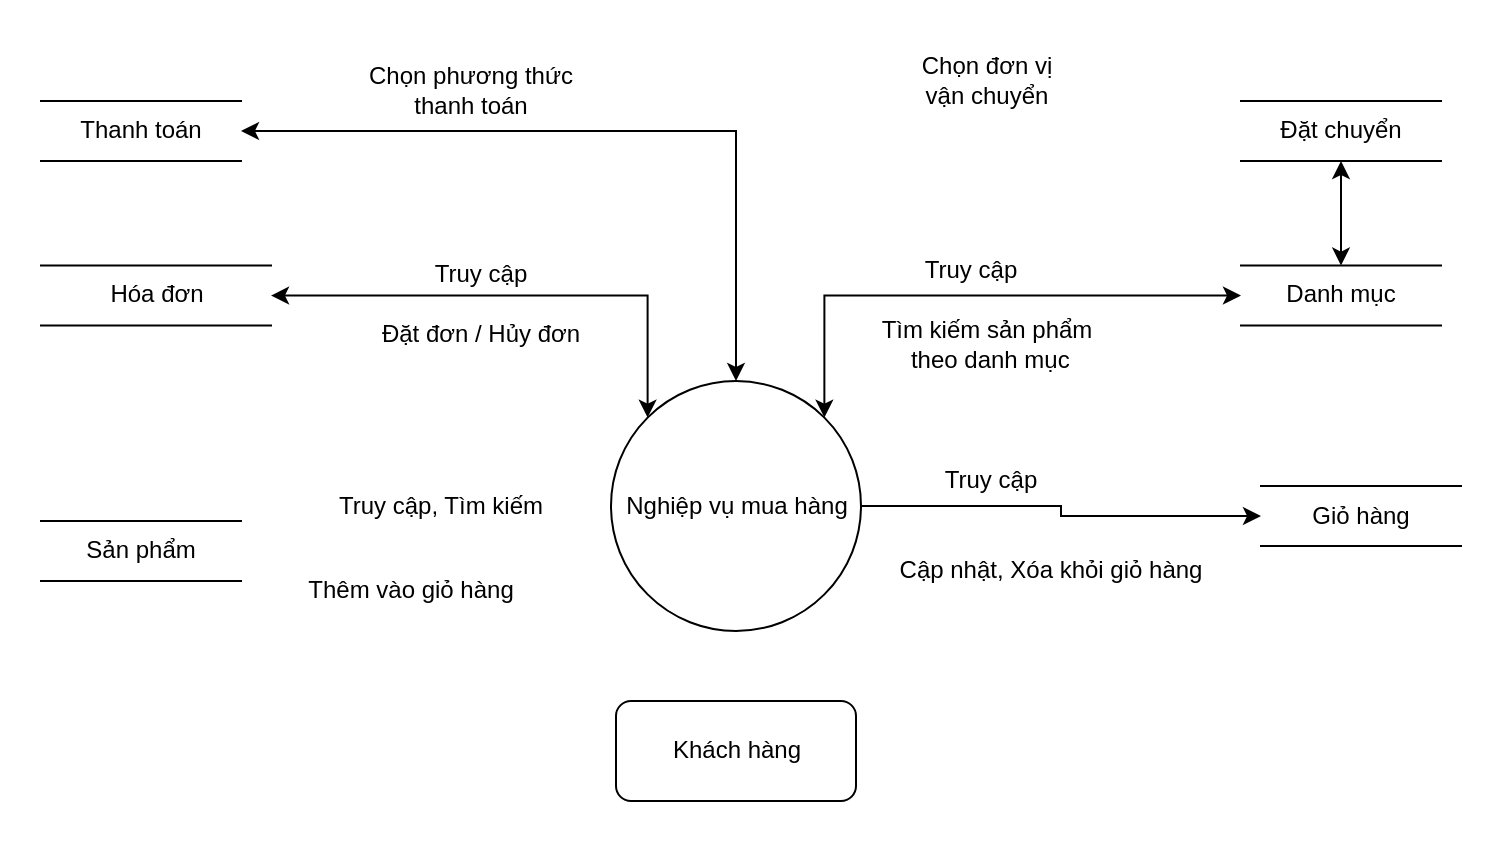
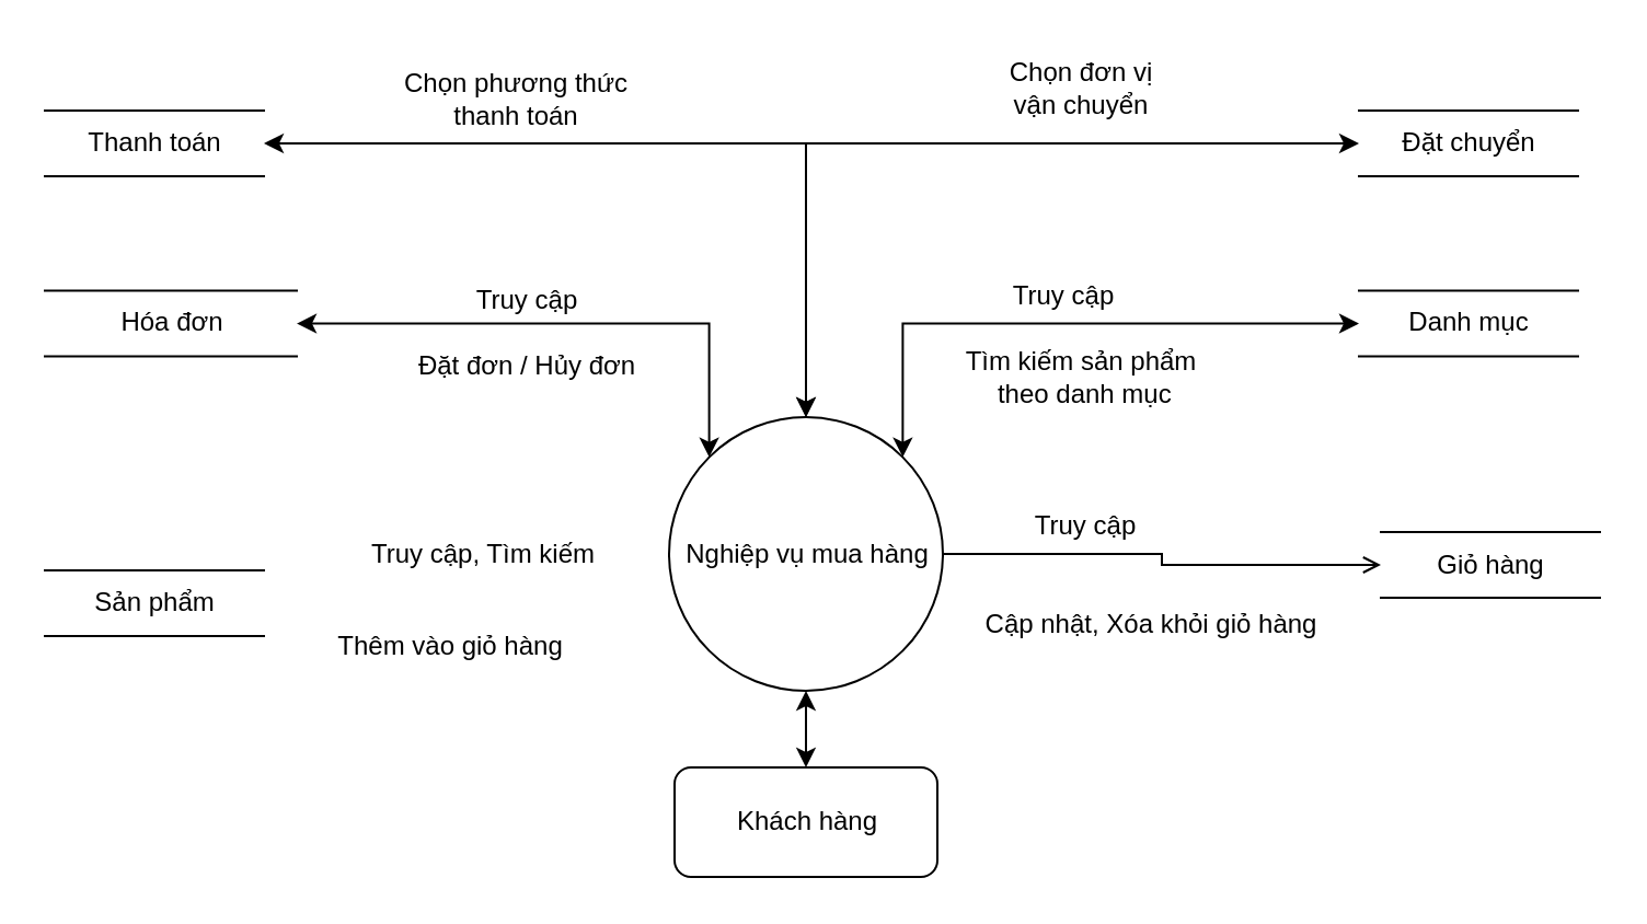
  <mxCell id="0" />
  <mxCell id="1" parent="0" />
- <mxCell id="2" style="edgeStyle=orthogonalEdgeStyle;rounded=0;orthogonalLoop=1;jettySize=auto;html=1;entryX=0;entryY=0.5;entryDx=0;entryDy=0;" parent="1" source="5" target="11" edge="1"><mxGeometry relative="1" as="geometry" /></mxCell>
+ <mxCell id="2" style="edgeStyle=orthogonalEdgeStyle;rounded=0;orthogonalLoop=1;jettySize=auto;html=1;entryX=0;entryY=0.5;entryDx=0;entryDy=0;endArrow=open;" parent="1" source="5" target="11" edge="1"><mxGeometry relative="1" as="geometry" /></mxCell>
  <mxCell id="3" style="edgeStyle=orthogonalEdgeStyle;rounded=0;orthogonalLoop=1;jettySize=auto;html=1;entryX=1;entryY=0.5;entryDx=0;entryDy=0;startArrow=classic;startFill=1;exitX=0;exitY=0;exitDx=0;exitDy=0;" parent="1" source="5" target="8" edge="1"><mxGeometry relative="1" as="geometry"><Array as="points"><mxPoint x="323" y="147" /></Array></mxGeometry></mxCell>
  <mxCell id="4" style="edgeStyle=orthogonalEdgeStyle;rounded=0;orthogonalLoop=1;jettySize=auto;html=1;exitX=1;exitY=0;exitDx=0;exitDy=0;entryX=0;entryY=0.5;entryDx=0;entryDy=0;startArrow=classic;startFill=1;" parent="1" source="5" target="17" edge="1"><mxGeometry relative="1" as="geometry"><Array as="points"><mxPoint x="412" y="147" /></Array></mxGeometry></mxCell>
  <mxCell id="5" value="Nghiệp vụ mua hàng" style="shape=ellipse;html=1;dashed=0;whitespace=wrap;aspect=fixed;perimeter=ellipsePerimeter;" parent="1" vertex="1"><mxGeometry x="305" y="190" width="125" height="125" as="geometry" /></mxCell>
+ <mxCell id="6" style="edgeStyle=orthogonalEdgeStyle;rounded=0;orthogonalLoop=1;jettySize=auto;html=1;startArrow=classic;startFill=1;" parent="1" source="7" target="5" edge="1"><mxGeometry relative="1" as="geometry" /></mxCell>
  <mxCell id="7" value="Khách hàng" style="html=1;dashed=0;whitespace=wrap;rounded=1;" parent="1" vertex="1"><mxGeometry x="307.5" y="350" width="120" height="50" as="geometry" /></mxCell>
  <mxCell id="8" value="Hóa đơn" style="html=1;dashed=0;whitespace=wrap;shape=partialRectangle;right=0;left=0;" parent="1" vertex="1"><mxGeometry x="20" y="132.27" width="115" height="30" as="geometry" /></mxCell>
  <mxCell id="9" value="Đặt đơn / Hủy đơn" style="text;html=1;align=center;verticalAlign=middle;resizable=0;points=[];autosize=1;strokeColor=none;fillColor=none;" parent="1" vertex="1"><mxGeometry x="180" y="152.27" width="120" height="30" as="geometry" /></mxCell>
  <mxCell id="10" value="Truy cập" style="text;html=1;align=center;verticalAlign=middle;resizable=0;points=[];autosize=1;strokeColor=none;fillColor=none;" parent="1" vertex="1"><mxGeometry x="205" y="122.27" width="70" height="30" as="geometry" /></mxCell>
  <mxCell id="11" value="Giỏ hàng" style="html=1;dashed=0;whitespace=wrap;shape=partialRectangle;right=0;left=0;" parent="1" vertex="1"><mxGeometry x="630" y="242.5" width="100" height="30" as="geometry" /></mxCell>
  <mxCell id="12" value="Truy cập" style="text;html=1;align=center;verticalAlign=middle;resizable=0;points=[];autosize=1;strokeColor=none;fillColor=none;" parent="1" vertex="1"><mxGeometry x="460" y="225" width="70" height="30" as="geometry" /></mxCell>
  <mxCell id="13" value="Cập nhật, Xóa khỏi giỏ hàng" style="text;html=1;align=center;verticalAlign=middle;resizable=0;points=[];autosize=1;strokeColor=none;fillColor=none;" parent="1" vertex="1"><mxGeometry x="440" y="270" width="170" height="30" as="geometry" /></mxCell>
  <mxCell id="14" value="Sản phẩm" style="html=1;dashed=0;whitespace=wrap;shape=partialRectangle;right=0;left=0;" parent="1" vertex="1"><mxGeometry x="20" y="260" width="100" height="30" as="geometry" /></mxCell>
  <mxCell id="15" value="Truy cập, Tìm kiếm" style="text;html=1;align=center;verticalAlign=middle;resizable=0;points=[];autosize=1;strokeColor=none;fillColor=none;" parent="1" vertex="1"><mxGeometry x="155" y="237.5" width="130" height="30" as="geometry" /></mxCell>
  <mxCell id="16" value="Thêm vào giỏ hàng" style="text;html=1;align=center;verticalAlign=middle;resizable=0;points=[];autosize=1;strokeColor=none;fillColor=none;" parent="1" vertex="1"><mxGeometry x="140" y="280" width="130" height="30" as="geometry" /></mxCell>
  <mxCell id="17" value="Danh mục" style="html=1;dashed=0;whitespace=wrap;shape=partialRectangle;right=0;left=0;" parent="1" vertex="1"><mxGeometry x="620" y="132.27" width="100" height="30" as="geometry" /></mxCell>
  <mxCell id="18" value="Truy cập" style="text;html=1;align=center;verticalAlign=middle;resizable=0;points=[];autosize=1;strokeColor=none;fillColor=none;" parent="1" vertex="1"><mxGeometry x="450" y="120" width="70" height="30" as="geometry" /></mxCell>
  <mxCell id="19" value="Tìm kiếm sản phẩm&lt;br&gt;&amp;nbsp;theo danh mục" style="text;html=1;align=center;verticalAlign=middle;resizable=0;points=[];autosize=1;strokeColor=none;fillColor=none;" parent="1" vertex="1"><mxGeometry x="427.5" y="152.27" width="130" height="40" as="geometry" /></mxCell>
  <mxCell id="20" style="edgeStyle=orthogonalEdgeStyle;rounded=0;orthogonalLoop=1;jettySize=auto;html=1;startArrow=classic;startFill=1;" edge="1" parent="1" source="21" target="5"><mxGeometry relative="1" as="geometry" /></mxCell>
  <mxCell id="21" value="Thanh toán" style="html=1;dashed=0;whitespace=wrap;shape=partialRectangle;right=0;left=0;" vertex="1" parent="1"><mxGeometry x="20" y="50" width="100" height="30" as="geometry" /></mxCell>
  <mxCell id="22" value="Chọn phương thức &lt;br&gt;thanh toán" style="text;html=1;align=center;verticalAlign=middle;resizable=0;points=[];autosize=1;strokeColor=none;fillColor=none;" vertex="1" parent="1"><mxGeometry x="170" y="25" width="130" height="40" as="geometry" /></mxCell>
- <mxCell id="23" style="edgeStyle=orthogonalEdgeStyle;rounded=0;orthogonalLoop=1;jettySize=auto;html=1;startArrow=classic;startFill=1;" edge="1" parent="1" source="24" target="17"><mxGeometry relative="1" as="geometry" /></mxCell>
+ <mxCell id="23" style="edgeStyle=orthogonalEdgeStyle;rounded=0;orthogonalLoop=1;jettySize=auto;html=1;startArrow=classic;startFill=1;" edge="1" parent="1" source="24" target="5"><mxGeometry relative="1" as="geometry" /></mxCell>
  <mxCell id="24" value="Đặt chuyển" style="html=1;dashed=0;whitespace=wrap;shape=partialRectangle;right=0;left=0;" vertex="1" parent="1"><mxGeometry x="620" y="50" width="100" height="30" as="geometry" /></mxCell>
  <mxCell id="25" value="Chọn đơn vị&lt;br&gt;vận chuyển" style="text;html=1;align=center;verticalAlign=middle;resizable=0;points=[];autosize=1;strokeColor=none;fillColor=none;" vertex="1" parent="1"><mxGeometry x="447.5" y="20" width="90" height="40" as="geometry" /></mxCell>
